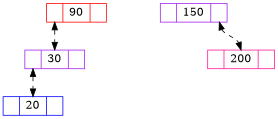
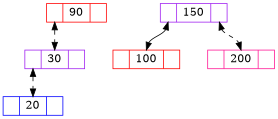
  digraph {
    compound=true
    nodesep=0.5
    rankdir=TB
    node [color=red shape=record]
    edge [dir=both headport=f1 style=dashed tailport=f0]
    n1 [height=.1 label="<f0> |<f1>90|<f2>"]
    n2 [color=purple height=.1 label="<f0> |<f1>30|<f2>"]
    n3 [color=blue height=.1 label="<f0> |<f1>20|<f2>"]
    n4 [color=purple height=.1 label="<f0> |<f1>150|<f2>"]
+   n5 [height=.1 label="<f0> |<f1>100|<f2>"]
    n6 [color=deeppink height=.1 label="<f0> |<f1>200|<f2>"]
    n1 -> n2
    n2 -> n3
+   n4 -> n5 [style=solid]
    n4 -> n6 [tailport=f2]
  }
